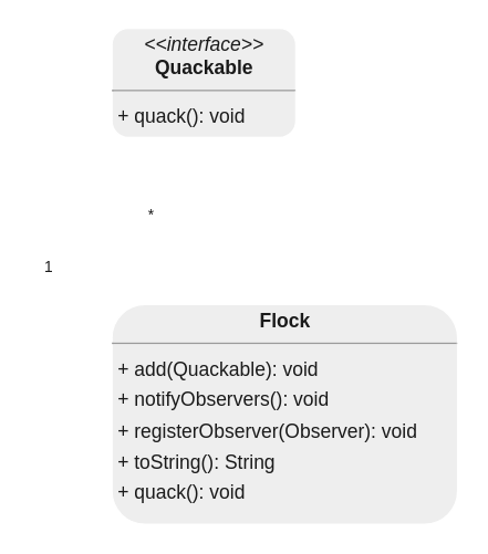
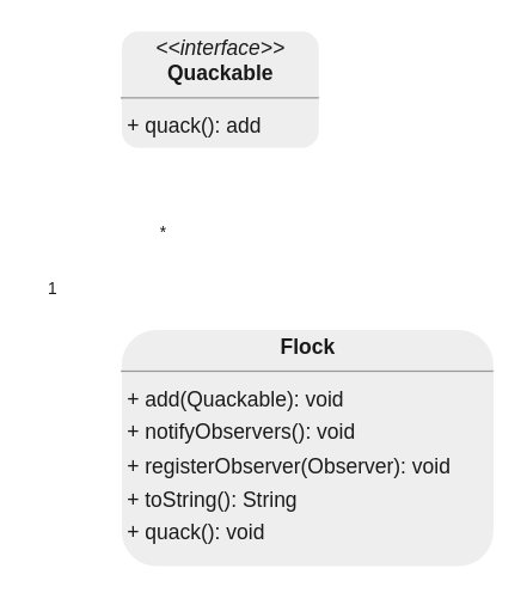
  <mxCell id="0" />
  <mxCell id="1" parent="0" />
  <mxCell id="2" value="&lt;p style=&quot;margin:0px;margin-top:4px;text-align:center;&quot;&gt;&lt;b&gt;Flock&lt;/b&gt;&lt;/p&gt;&lt;hr size=&quot;1&quot;/&gt;&lt;p style=&quot;margin:0 0 0 4px;line-height:1.6;&quot;&gt;+ add(Quackable): void&lt;br/&gt;+ notifyObservers(): void&lt;br/&gt;+ registerObserver(Observer): void&lt;br/&gt;+ toString(): String&lt;br/&gt;+ quack(): void&lt;/p&gt;" style="verticalAlign=top;align=left;overflow=fill;fontSize=14;fontFamily=Helvetica;html=1;rounded=1;shadow=0;comic=0;labelBackgroundColor=none;strokeWidth=1;fillColor=#EEEEEE;strokeColor=#FFFFFF;fontColor=#1A1A1A;" parent="1" vertex="1"><mxGeometry x="20.5" y="220" width="250" height="159" as="geometry" /></mxCell>
- <mxCell id="3" value="&lt;p style=&quot;margin:0px;margin-top:4px;text-align:center;&quot;&gt;&lt;i&gt;&amp;lt;&amp;lt;interface&amp;gt;&amp;gt;&lt;/i&gt;&lt;br/&gt;&lt;b&gt;Quackable&lt;/b&gt;&lt;/p&gt;&lt;hr size=&quot;1&quot;/&gt;&lt;p style=&quot;margin:0 0 0 4px;line-height:1.6;&quot;&gt;+ quack(): void&lt;/p&gt;" style="verticalAlign=top;align=left;overflow=fill;fontSize=14;fontFamily=Helvetica;html=1;rounded=1;shadow=0;comic=0;labelBackgroundColor=none;strokeWidth=1;fillColor=#EEEEEE;strokeColor=#FFFFFF;fontColor=#1A1A1A;" parent="1" vertex="1"><mxGeometry x="20.5" y="20" width="133" height="79" as="geometry" /></mxCell>
+ <mxCell id="3" value="&lt;p style=&quot;margin:0px;margin-top:4px;text-align:center;&quot;&gt;&lt;i&gt;&amp;lt;&amp;lt;interface&amp;gt;&amp;gt;&lt;/i&gt;&lt;br/&gt;&lt;b&gt;Quackable&lt;/b&gt;&lt;/p&gt;&lt;hr size=&quot;1&quot;/&gt;&lt;p style=&quot;margin:0 0 0 4px;line-height:1.6;&quot;&gt;+ quack(): add&lt;/p&gt;" style="verticalAlign=top;align=left;overflow=fill;fontSize=14;fontFamily=Helvetica;html=1;rounded=1;shadow=0;comic=0;labelBackgroundColor=none;strokeWidth=1;fillColor=#EEEEEE;strokeColor=#FFFFFF;fontColor=#1A1A1A;" parent="1" vertex="1"><mxGeometry x="20.5" y="20" width="133" height="79" as="geometry" /></mxCell>
  <mxCell id="4" value="" style="html=1;rounded=1;edgeStyle=orthogonalEdgeStyle;dashed=1;startArrow=none;endArrow=block;endSize=12;strokeColor=#FFFFFF;exitX=0.750;exitY=0.000;exitDx=0;exitDy=0;entryX=0.750;entryY=1.001;entryDx=0;entryDy=0;labelBackgroundColor=none;fontColor=default;" parent="1" source="2" target="3" edge="1"><mxGeometry width="50" height="50" relative="1" as="geometry"><Array as="points"><mxPoint x="208" y="132" /><mxPoint x="166" y="132" /><mxPoint x="166" y="130" /><mxPoint x="120" y="130" /></Array></mxGeometry></mxCell>
  <mxCell id="5" value="" style="html=1;rounded=1;edgeStyle=orthogonalEdgeStyle;dashed=0;startArrow=diamondThinstartSize=12;endArrow=openThin;endSize=12;strokeColor=#FFFFFF;exitX=0.25;exitY=0;exitDx=0;exitDy=0;entryX=0.500;entryY=1.001;entryDx=0;entryDy=0;labelBackgroundColor=none;fontColor=default;" parent="1" source="2" target="3" edge="1"><mxGeometry width="50" height="50" relative="1" as="geometry"><Array as="points"><mxPoint x="87" y="220" /></Array></mxGeometry></mxCell>
  <mxCell id="6" value="1" style="edgeLabel;resizable=0;html=1;align=left;verticalAlign=top;strokeColor=#FFFFFF;labelBackgroundColor=none;fontColor=#1A1A1A;rounded=1;" parent="5" vertex="1" connectable="0"><mxGeometry x="-30" y="180" as="geometry" /></mxCell>
  <mxCell id="7" value="*" style="edgeLabel;resizable=0;html=1;align=left;verticalAlign=top;strokeColor=#FFFFFF;labelBackgroundColor=none;fontColor=#1A1A1A;rounded=1;" parent="5" vertex="1" connectable="0"><mxGeometry x="45" y="142" as="geometry" /></mxCell>
  <mxCell id="8" value="&lt;font color=&quot;#ffffff&quot;&gt;quackers&lt;/font&gt;" style="edgeLabel;resizable=0;html=1;align=left;verticalAlign=top;strokeColor=#FFFFFF;labelBackgroundColor=none;fontColor=#1A1A1A;rounded=1;" parent="5" vertex="1" connectable="0"><mxGeometry x="-60" y="160" as="geometry" /></mxCell>
